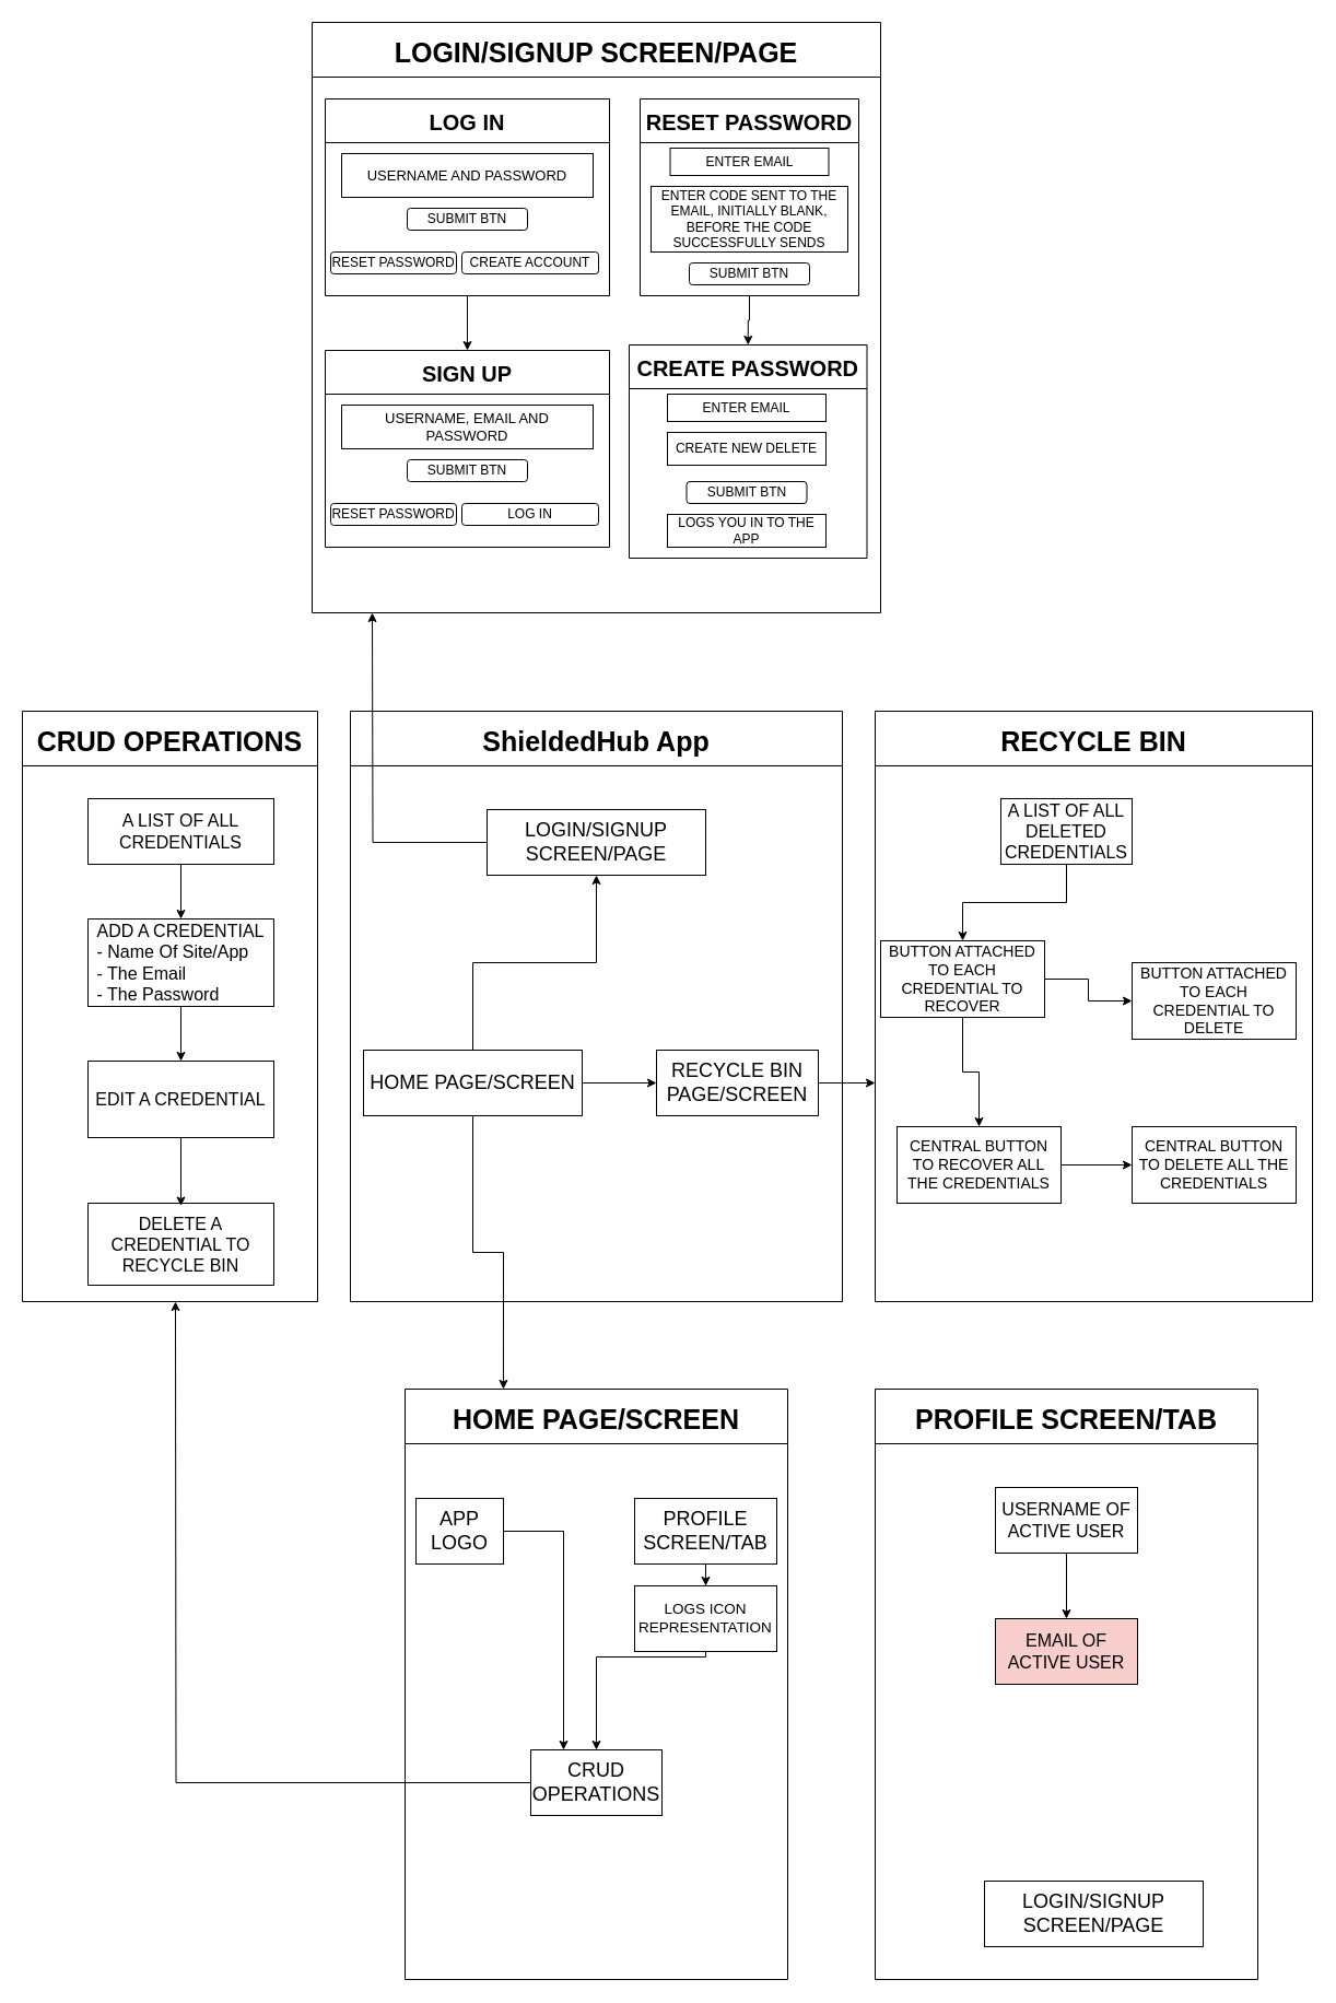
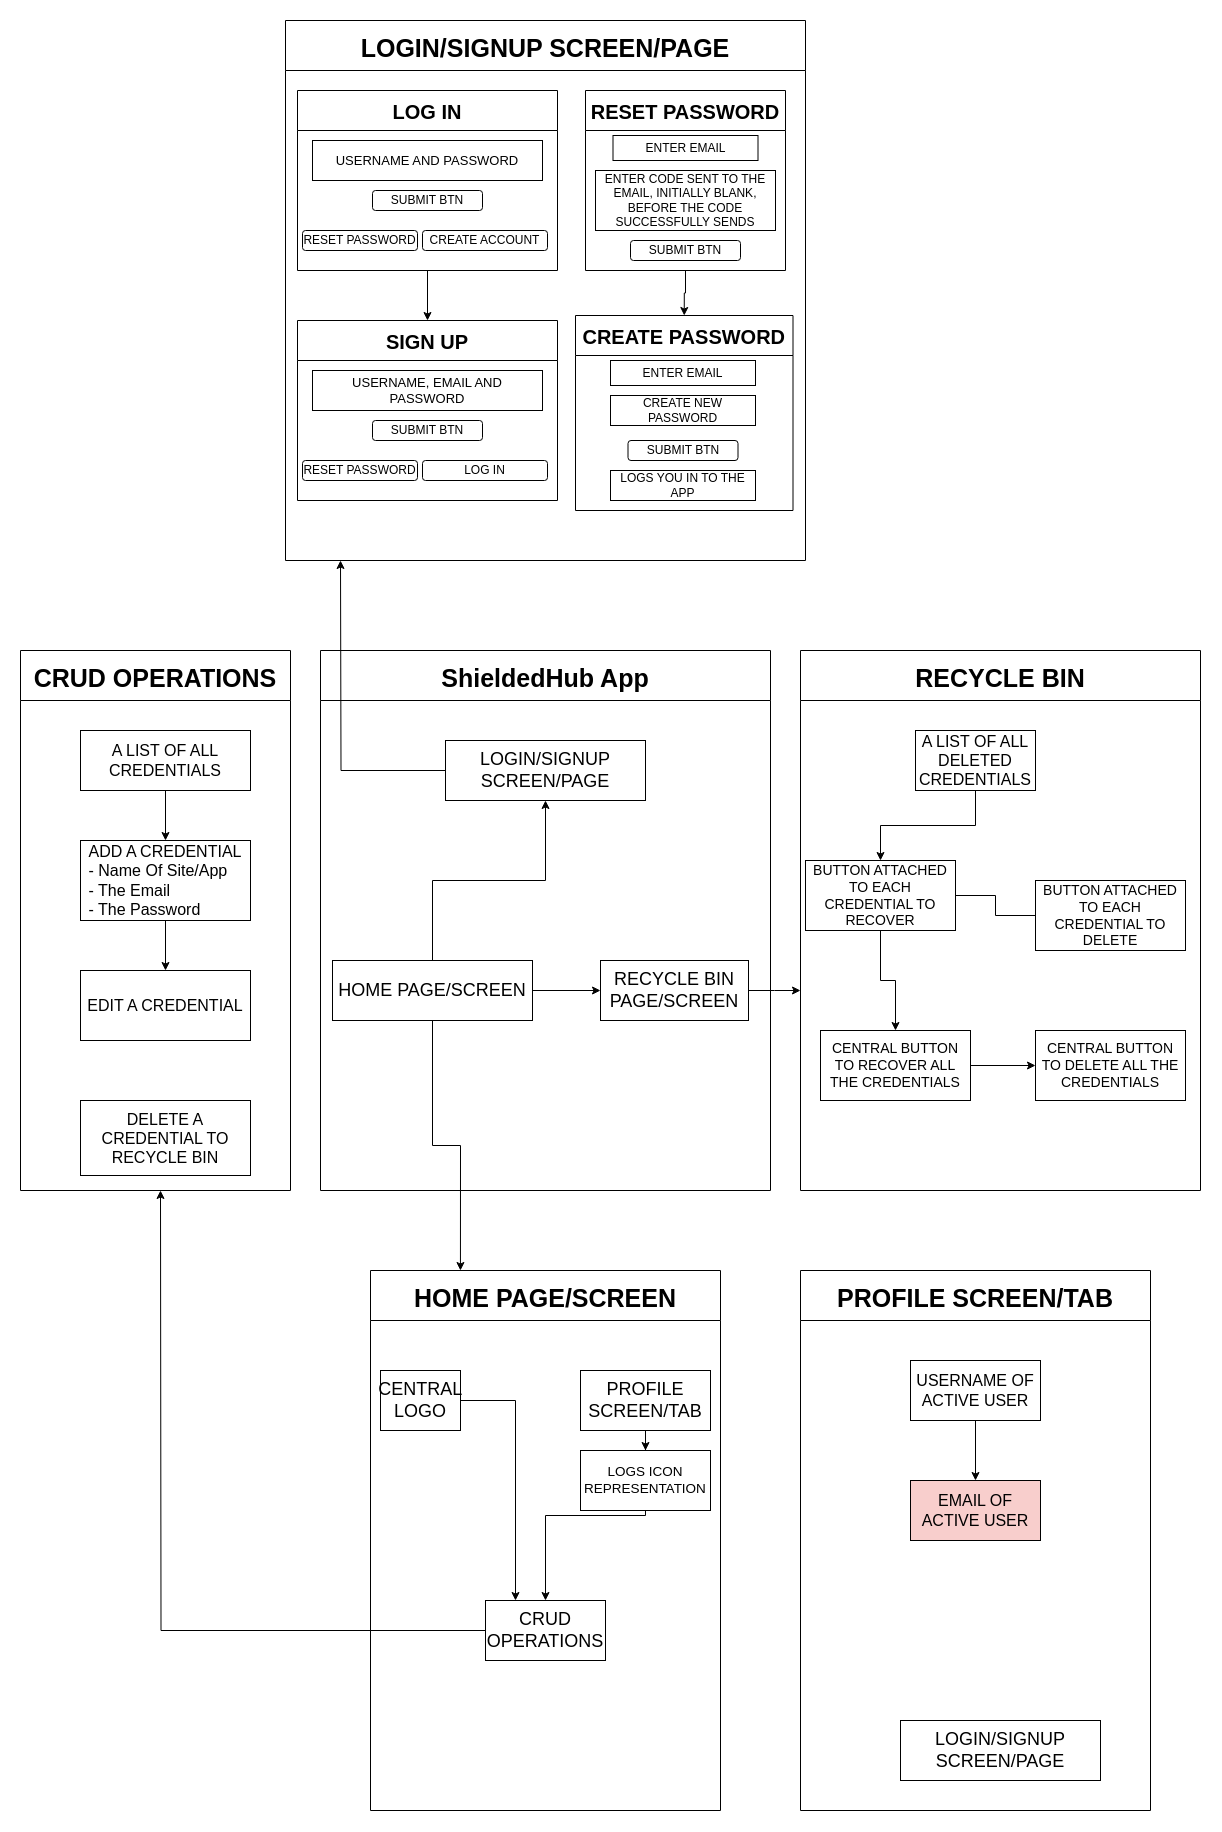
  <mxCell id="0" />
  <mxCell id="1" parent="0" />
  <mxCell id="2" value="ShieldedHub App" style="swimlane;fontStyle=1;spacing=10;fontSize=25;startSize=50;align=center;" vertex="1" parent="1"><mxGeometry x="320" y="650" width="450" height="540" as="geometry" /></mxCell>
  <mxCell id="3" value="" style="edgeStyle=orthogonalEdgeStyle;rounded=0;orthogonalLoop=1;jettySize=auto;html=1;" edge="1" parent="2" source="5" target="7"><mxGeometry relative="1" as="geometry" /></mxCell>
  <mxCell id="4" value="" style="edgeStyle=orthogonalEdgeStyle;rounded=0;orthogonalLoop=1;jettySize=auto;html=1;" edge="1" parent="2" source="5" target="9"><mxGeometry relative="1" as="geometry" /></mxCell>
  <mxCell id="5" value="&lt;font style=&quot;font-size: 18px;&quot;&gt;HOME PAGE/SCREEN&lt;/font&gt;" style="whiteSpace=wrap;html=1;" vertex="1" parent="2"><mxGeometry x="12" y="310" width="200" height="60" as="geometry" /></mxCell>
  <mxCell id="6" style="edgeStyle=orthogonalEdgeStyle;rounded=0;orthogonalLoop=1;jettySize=auto;html=1;" edge="1" parent="2" source="7"><mxGeometry relative="1" as="geometry"><mxPoint x="480" y="340" as="targetPoint" /></mxGeometry></mxCell>
  <mxCell id="7" value="&lt;font style=&quot;font-size: 18px;&quot;&gt;RECYCLE BIN PAGE/SCREEN&lt;/font&gt;" style="whiteSpace=wrap;html=1;" vertex="1" parent="2"><mxGeometry x="280" y="310" width="148" height="60" as="geometry" /></mxCell>
  <mxCell id="8" style="edgeStyle=orthogonalEdgeStyle;rounded=0;orthogonalLoop=1;jettySize=auto;html=1;" edge="1" parent="2" source="9"><mxGeometry relative="1" as="geometry"><mxPoint x="20" y="-90" as="targetPoint" /></mxGeometry></mxCell>
  <mxCell id="9" value="&lt;font style=&quot;font-size: 18px;&quot;&gt;LOGIN/SIGNUP SCREEN&lt;/font&gt;&lt;font style=&quot;font-size: 18px;&quot;&gt;/PAGE&lt;/font&gt;" style="whiteSpace=wrap;html=1;" vertex="1" parent="2"><mxGeometry x="125" y="90" width="200" height="60" as="geometry" /></mxCell>
  <mxCell id="10" value="CRUD OPERATIONS" style="swimlane;startSize=50;fontSize=25;" vertex="1" parent="1"><mxGeometry x="20" y="650" width="270" height="540" as="geometry" /></mxCell>
  <mxCell id="11" value="" style="rounded=0;whiteSpace=wrap;html=1;" vertex="1" parent="10"><mxGeometry x="60" y="190" width="170" height="80" as="geometry" /></mxCell>
  <mxCell id="12" value="" style="whiteSpace=wrap;html=1;" vertex="1" parent="10"><mxGeometry x="60" y="320" width="170" height="70" as="geometry" /></mxCell>
  <mxCell id="13" value="" style="whiteSpace=wrap;html=1;" vertex="1" parent="10"><mxGeometry x="60" y="450" width="170" height="75" as="geometry" /></mxCell>
  <mxCell id="14" value="" style="edgeStyle=orthogonalEdgeStyle;rounded=0;orthogonalLoop=1;jettySize=auto;html=1;" edge="1" parent="10" source="15" target="17"><mxGeometry relative="1" as="geometry" /></mxCell>
  <mxCell id="15" value="&lt;font style=&quot;font-size: 16px;&quot;&gt;A LIST OF ALL CREDENTIALS&lt;/font&gt;" style="whiteSpace=wrap;html=1;rounded=0;" vertex="1" parent="10"><mxGeometry x="60" y="80" width="170" height="60" as="geometry" /></mxCell>
  <mxCell id="16" value="" style="edgeStyle=orthogonalEdgeStyle;rounded=0;orthogonalLoop=1;jettySize=auto;html=1;" edge="1" parent="10" source="17" target="19"><mxGeometry relative="1" as="geometry" /></mxCell>
  <mxCell id="17" value="&lt;div style=&quot;font-size: 16px;&quot;&gt;&lt;font style=&quot;font-size: 16px;&quot;&gt;ADD A CREDENTIAL&lt;/font&gt;&lt;/div&gt;&lt;div style=&quot;font-size: 16px;&quot; align=&quot;left&quot;&gt;&lt;font style=&quot;font-size: 16px;&quot;&gt;- Name Of Site/App&lt;/font&gt;&lt;/div&gt;&lt;div style=&quot;font-size: 16px;&quot; align=&quot;left&quot;&gt;&lt;font style=&quot;font-size: 16px;&quot;&gt;- The Email&lt;/font&gt;&lt;/div&gt;&lt;div style=&quot;font-size: 16px;&quot; align=&quot;left&quot;&gt;&lt;font style=&quot;font-size: 16px;&quot;&gt;- The Password&lt;font style=&quot;font-size: 16px;&quot;&gt;&lt;br&gt;&lt;/font&gt;&lt;/font&gt;&lt;/div&gt;" style="text;html=1;strokeColor=none;fillColor=none;align=center;verticalAlign=middle;whiteSpace=wrap;rounded=0;" vertex="1" parent="10"><mxGeometry x="60" y="190" width="170" height="80" as="geometry" /></mxCell>
- <mxCell id="18" value="" style="edgeStyle=orthogonalEdgeStyle;rounded=0;orthogonalLoop=1;jettySize=auto;html=1;" edge="1" parent="10" source="19" target="20"><mxGeometry relative="1" as="geometry" /></mxCell>
  <mxCell id="19" value="&lt;font style=&quot;font-size: 16px;&quot;&gt;EDIT A CREDENTIAL&lt;/font&gt;" style="text;html=1;strokeColor=none;fillColor=none;align=center;verticalAlign=middle;whiteSpace=wrap;rounded=0;" vertex="1" parent="10"><mxGeometry x="60" y="320" width="170" height="70" as="geometry" /></mxCell>
  <mxCell id="20" value="&lt;div align=&quot;center&quot;&gt;&lt;font style=&quot;font-size: 16px;&quot;&gt;DELETE A CREDENTIAL TO RECYCLE BIN&lt;/font&gt;&lt;/div&gt;" style="text;html=1;strokeColor=none;fillColor=none;align=center;verticalAlign=middle;whiteSpace=wrap;rounded=0;" vertex="1" parent="10"><mxGeometry x="60" y="452.5" width="170" height="70" as="geometry" /></mxCell>
  <mxCell id="21" value="RECYCLE BIN" style="swimlane;fontStyle=1;spacing=10;fontSize=25;startSize=50;align=center;" vertex="1" parent="1"><mxGeometry x="800" y="650" width="400" height="540" as="geometry" /></mxCell>
  <mxCell id="22" value="" style="rounded=0;whiteSpace=wrap;html=1;" vertex="1" parent="21"><mxGeometry x="115" y="80" width="120" height="60" as="geometry" /></mxCell>
  <mxCell id="23" value="" style="edgeStyle=orthogonalEdgeStyle;rounded=0;orthogonalLoop=1;jettySize=auto;html=1;" edge="1" parent="21" source="24" target="27"><mxGeometry relative="1" as="geometry" /></mxCell>
  <mxCell id="24" value="&lt;font style=&quot;font-size: 16px;&quot;&gt;A LIST OF ALL DELETED CREDENTIALS&lt;br&gt;&lt;/font&gt;" style="text;html=1;strokeColor=none;fillColor=none;align=center;verticalAlign=middle;whiteSpace=wrap;rounded=0;" vertex="1" parent="21"><mxGeometry x="120" y="80" width="110" height="60" as="geometry" /></mxCell>
- <mxCell id="25" value="" style="edgeStyle=orthogonalEdgeStyle;rounded=0;orthogonalLoop=1;jettySize=auto;html=1;" edge="1" parent="21" source="27" target="29"><mxGeometry relative="1" as="geometry" /></mxCell>
+ <mxCell id="25" value="" style="edgeStyle=orthogonalEdgeStyle;rounded=0;orthogonalLoop=1;jettySize=auto;html=1;endArrow=none;" edge="1" parent="21" source="27" target="29"><mxGeometry relative="1" as="geometry" /></mxCell>
  <mxCell id="26" value="" style="edgeStyle=orthogonalEdgeStyle;rounded=0;orthogonalLoop=1;jettySize=auto;html=1;" edge="1" parent="21" source="27" target="31"><mxGeometry relative="1" as="geometry" /></mxCell>
  <mxCell id="27" value="&lt;font style=&quot;font-size: 14px;&quot;&gt;BUTTON ATTACHED TO EACH CREDENTIAL TO RECOVER&lt;/font&gt;" style="whiteSpace=wrap;html=1;" vertex="1" parent="21"><mxGeometry x="5" y="210" width="150" height="70" as="geometry" /></mxCell>
  <mxCell id="28" style="edgeStyle=orthogonalEdgeStyle;rounded=0;orthogonalLoop=1;jettySize=auto;html=1;exitX=0.5;exitY=1;exitDx=0;exitDy=0;" edge="1" parent="21"><mxGeometry relative="1" as="geometry"><mxPoint x="175" y="290" as="sourcePoint" /><mxPoint x="175" y="290" as="targetPoint" /></mxGeometry></mxCell>
  <mxCell id="29" value="&lt;font style=&quot;font-size: 14px;&quot;&gt;BUTTON ATTACHED TO EACH CREDENTIAL TO DELETE&lt;/font&gt;" style="whiteSpace=wrap;html=1;" vertex="1" parent="21"><mxGeometry x="235" y="230" width="150" height="70" as="geometry" /></mxCell>
  <mxCell id="30" value="" style="edgeStyle=orthogonalEdgeStyle;rounded=0;orthogonalLoop=1;jettySize=auto;html=1;" edge="1" parent="21" source="31" target="32"><mxGeometry relative="1" as="geometry" /></mxCell>
  <mxCell id="31" value="&lt;font style=&quot;font-size: 14px;&quot;&gt;CENTRAL BUTTON TO RECOVER ALL THE CREDENTIALS&lt;br&gt;&lt;/font&gt;" style="whiteSpace=wrap;html=1;" vertex="1" parent="21"><mxGeometry x="20" y="380" width="150" height="70" as="geometry" /></mxCell>
  <mxCell id="32" value="&lt;font style=&quot;font-size: 14px;&quot;&gt;CENTRAL BUTTON TO DELETE ALL THE CREDENTIALS&lt;br&gt;&lt;/font&gt;" style="whiteSpace=wrap;html=1;" vertex="1" parent="21"><mxGeometry x="235" y="380" width="150" height="70" as="geometry" /></mxCell>
  <mxCell id="33" value="HOME PAGE/SCREEN" style="swimlane;fontStyle=1;spacing=10;fontSize=25;startSize=50;align=center;" vertex="1" parent="1"><mxGeometry x="370" y="1270" width="350" height="540" as="geometry" /></mxCell>
  <mxCell id="34" style="edgeStyle=orthogonalEdgeStyle;rounded=0;orthogonalLoop=1;jettySize=auto;html=1;entryX=0.25;entryY=0;entryDx=0;entryDy=0;" edge="1" parent="33" source="35" target="41"><mxGeometry relative="1" as="geometry" /></mxCell>
- <mxCell id="35" value="&lt;font style=&quot;font-size: 18px;&quot;&gt;APP LOGO&lt;/font&gt;" style="whiteSpace=wrap;html=1;" vertex="1" parent="33"><mxGeometry x="10" y="100" width="80" height="60" as="geometry" /></mxCell>
+ <mxCell id="35" value="&lt;font style=&quot;font-size: 18px;&quot;&gt;CENTRAL LOGO&lt;/font&gt;" style="whiteSpace=wrap;html=1;" vertex="1" parent="33"><mxGeometry x="10" y="100" width="80" height="60" as="geometry" /></mxCell>
  <mxCell id="36" value="" style="edgeStyle=orthogonalEdgeStyle;rounded=0;orthogonalLoop=1;jettySize=auto;html=1;" edge="1" parent="33" source="38" target="39"><mxGeometry relative="1" as="geometry" /></mxCell>
  <mxCell id="37" style="edgeStyle=orthogonalEdgeStyle;rounded=0;orthogonalLoop=1;jettySize=auto;html=1;entryX=0.5;entryY=0;entryDx=0;entryDy=0;" edge="1" parent="33" source="38" target="41"><mxGeometry relative="1" as="geometry" /></mxCell>
  <mxCell id="38" value="&lt;font style=&quot;font-size: 18px;&quot;&gt;PROFILE SCREEN/TAB&lt;/font&gt;" style="whiteSpace=wrap;html=1;" vertex="1" parent="33"><mxGeometry x="210" y="100" width="130" height="60" as="geometry" /></mxCell>
  <mxCell id="39" value="&lt;div align=&quot;center&quot;&gt;&lt;font style=&quot;font-size: 13.5px;&quot;&gt;LOGS ICON REPRESENTATION&lt;/font&gt;&lt;/div&gt;" style="whiteSpace=wrap;html=1;align=center;" vertex="1" parent="33"><mxGeometry x="210" y="180" width="130" height="60" as="geometry" /></mxCell>
  <mxCell id="40" style="edgeStyle=orthogonalEdgeStyle;rounded=0;orthogonalLoop=1;jettySize=auto;html=1;" edge="1" parent="33" source="41"><mxGeometry relative="1" as="geometry"><mxPoint x="-210" y="-80" as="targetPoint" /></mxGeometry></mxCell>
  <mxCell id="41" value="&lt;font style=&quot;font-size: 18px;&quot;&gt;CRUD OPERATIONS&lt;/font&gt;" style="rounded=0;whiteSpace=wrap;html=1;" vertex="1" parent="33"><mxGeometry x="115" y="330" width="120" height="60" as="geometry" /></mxCell>
  <mxCell id="42" value="PROFILE SCREEN/TAB" style="swimlane;fontStyle=1;spacing=10;fontSize=25;startSize=50;align=center;" vertex="1" parent="1"><mxGeometry x="800" y="1270" width="350" height="540" as="geometry" /></mxCell>
  <mxCell id="43" style="edgeStyle=orthogonalEdgeStyle;rounded=0;orthogonalLoop=1;jettySize=auto;html=1;exitX=0.5;exitY=1;exitDx=0;exitDy=0;entryX=0.5;entryY=0;entryDx=0;entryDy=0;" edge="1" parent="42" source="44" target="45"><mxGeometry relative="1" as="geometry" /></mxCell>
  <mxCell id="44" value="&lt;font style=&quot;font-size: 16px;&quot;&gt;USERNAME OF ACTIVE USER&lt;/font&gt;" style="whiteSpace=wrap;html=1;" vertex="1" parent="42"><mxGeometry x="110" y="90" width="130" height="60" as="geometry" /></mxCell>
  <mxCell id="45" value="&lt;font style=&quot;font-size: 16px;&quot;&gt;EMAIL OF ACTIVE USER&lt;/font&gt;" style="whiteSpace=wrap;html=1;fillColor=#f8cecc;" vertex="1" parent="42"><mxGeometry x="110" y="210" width="130" height="60" as="geometry" /></mxCell>
  <mxCell id="46" value="&lt;font style=&quot;font-size: 18px;&quot;&gt;LOGIN/SIGNUP SCREEN&lt;/font&gt;&lt;font style=&quot;font-size: 18px;&quot;&gt;/PAGE&lt;/font&gt;" style="whiteSpace=wrap;html=1;" vertex="1" parent="42"><mxGeometry x="100" y="450" width="200" height="60" as="geometry" /></mxCell>
  <mxCell id="47" style="edgeStyle=orthogonalEdgeStyle;rounded=0;orthogonalLoop=1;jettySize=auto;html=1;entryX=0.257;entryY=0;entryDx=0;entryDy=0;entryPerimeter=0;" edge="1" parent="1" source="5" target="33"><mxGeometry relative="1" as="geometry" /></mxCell>
  <mxCell id="48" value="LOGIN/SIGNUP SCREEN/PAGE" style="swimlane;fontStyle=1;spacing=10;fontSize=25;startSize=50;align=center;" vertex="1" parent="1"><mxGeometry x="285" y="20" width="520" height="540" as="geometry" /></mxCell>
  <mxCell id="49" style="edgeStyle=orthogonalEdgeStyle;rounded=0;orthogonalLoop=1;jettySize=auto;html=1;" edge="1" parent="48" source="50" target="55"><mxGeometry relative="1" as="geometry" /></mxCell>
  <mxCell id="50" value="LOG IN" style="swimlane;startSize=40;fontSize=20;" vertex="1" parent="48"><mxGeometry x="12" y="70" width="260" height="180" as="geometry" /></mxCell>
  <mxCell id="51" value="&lt;font style=&quot;font-size: 13px;&quot;&gt;USERNAME AND PASSWORD&lt;/font&gt;" style="rounded=0;whiteSpace=wrap;html=1;" vertex="1" parent="50"><mxGeometry x="15" y="50" width="230" height="40" as="geometry" /></mxCell>
  <mxCell id="52" value="SUBMIT BTN" style="rounded=1;whiteSpace=wrap;html=1;" vertex="1" parent="50"><mxGeometry x="75" y="100" width="110" height="20" as="geometry" /></mxCell>
  <mxCell id="53" value="RESET PASSWORD" style="rounded=1;whiteSpace=wrap;html=1;" vertex="1" parent="50"><mxGeometry x="5" y="140" width="115" height="20" as="geometry" /></mxCell>
  <mxCell id="54" value="CREATE ACCOUNT" style="rounded=1;whiteSpace=wrap;html=1;" vertex="1" parent="50"><mxGeometry x="125" y="140" width="125" height="20" as="geometry" /></mxCell>
  <mxCell id="55" value="SIGN UP" style="swimlane;startSize=40;fontSize=20;" vertex="1" parent="48"><mxGeometry x="12" y="300" width="260" height="180" as="geometry" /></mxCell>
  <mxCell id="56" value="&lt;font style=&quot;font-size: 13px;&quot;&gt;USERNAME, EMAIL AND PASSWORD&lt;/font&gt;" style="rounded=0;whiteSpace=wrap;html=1;" vertex="1" parent="55"><mxGeometry x="15" y="50" width="230" height="40" as="geometry" /></mxCell>
  <mxCell id="57" value="SUBMIT BTN" style="rounded=1;whiteSpace=wrap;html=1;" vertex="1" parent="55"><mxGeometry x="75" y="100" width="110" height="20" as="geometry" /></mxCell>
  <mxCell id="58" value="RESET PASSWORD" style="rounded=1;whiteSpace=wrap;html=1;" vertex="1" parent="55"><mxGeometry x="5" y="140" width="115" height="20" as="geometry" /></mxCell>
  <mxCell id="59" value="LOG IN" style="rounded=1;whiteSpace=wrap;html=1;" vertex="1" parent="55"><mxGeometry x="125" y="140" width="125" height="20" as="geometry" /></mxCell>
  <mxCell id="60" value="CREATE PASSWORD" style="swimlane;startSize=40;fontSize=20;" vertex="1" parent="48"><mxGeometry x="290" y="295" width="217.5" height="195" as="geometry" /></mxCell>
  <mxCell id="61" value="ENTER EMAIL" style="rounded=0;whiteSpace=wrap;html=1;" vertex="1" parent="60"><mxGeometry x="35" y="45" width="145" height="25" as="geometry" /></mxCell>
  <mxCell id="62" value="SUBMIT BTN" style="rounded=1;whiteSpace=wrap;html=1;" vertex="1" parent="60"><mxGeometry x="52.5" y="125" width="110" height="20" as="geometry" /></mxCell>
- <mxCell id="63" value="CREATE NEW DELETE" style="rounded=0;whiteSpace=wrap;html=1;" vertex="1" parent="60"><mxGeometry x="35" y="80" width="145" height="30" as="geometry" /></mxCell>
+ <mxCell id="63" value="CREATE NEW PASSWORD" style="rounded=0;whiteSpace=wrap;html=1;" vertex="1" parent="60"><mxGeometry x="35" y="80" width="145" height="30" as="geometry" /></mxCell>
  <mxCell id="64" value="LOGS YOU IN TO THE APP" style="rounded=0;whiteSpace=wrap;html=1;" vertex="1" parent="60"><mxGeometry x="35" y="155" width="145" height="30" as="geometry" /></mxCell>
  <mxCell id="65" style="edgeStyle=orthogonalEdgeStyle;rounded=0;orthogonalLoop=1;jettySize=auto;html=1;exitX=0.5;exitY=1;exitDx=0;exitDy=0;entryX=0.5;entryY=0;entryDx=0;entryDy=0;" edge="1" parent="48" source="66" target="60"><mxGeometry relative="1" as="geometry" /></mxCell>
  <mxCell id="66" value="RESET PASSWORD" style="swimlane;startSize=40;fontSize=20;" vertex="1" parent="48"><mxGeometry x="300" y="70" width="200" height="180" as="geometry" /></mxCell>
  <mxCell id="67" value="ENTER EMAIL" style="rounded=0;whiteSpace=wrap;html=1;" vertex="1" parent="66"><mxGeometry x="27.5" y="45" width="145" height="25" as="geometry" /></mxCell>
  <mxCell id="68" value="SUBMIT BTN" style="rounded=1;whiteSpace=wrap;html=1;" vertex="1" parent="66"><mxGeometry x="45" y="150" width="110" height="20" as="geometry" /></mxCell>
  <mxCell id="69" value="ENTER CODE SENT TO THE EMAIL, INITIALLY BLANK, BEFORE THE CODE SUCCESSFULLY SENDS" style="rounded=0;whiteSpace=wrap;html=1;" vertex="1" parent="66"><mxGeometry x="10" y="80" width="180" height="60" as="geometry" /></mxCell>
